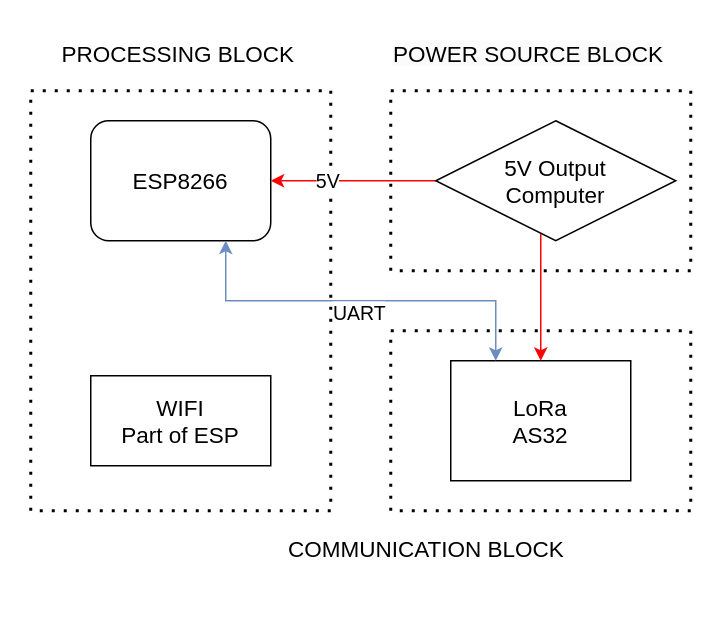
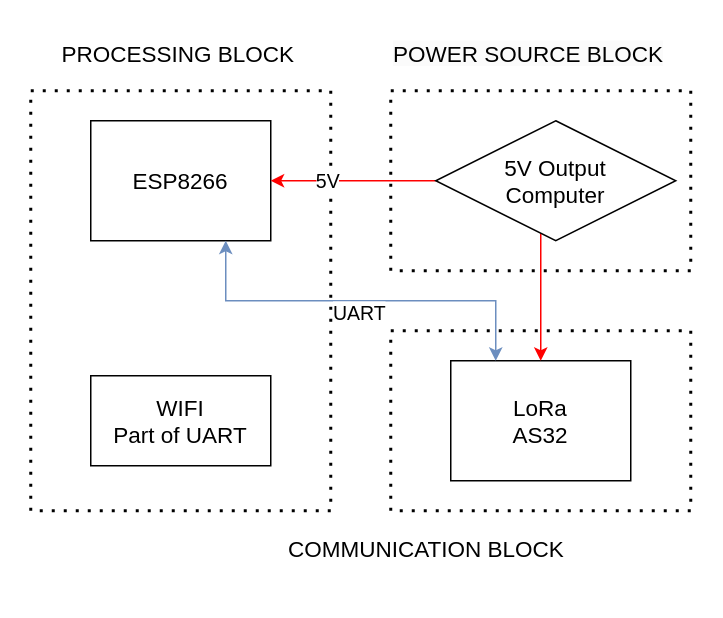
  <mxCell id="0" />
  <mxCell id="1" parent="0" />
- <mxCell id="2" value="&lt;font style=&quot;font-size: 15px;&quot;&gt;ESP8266&lt;/font&gt;" style="whiteSpace=wrap;html=1;fontSize=11;rounded=1;" vertex="1" parent="1"><mxGeometry x="60" y="80" width="120" height="80" as="geometry" /></mxCell>
+ <mxCell id="2" value="&lt;font style=&quot;font-size: 15px;&quot;&gt;ESP8266&lt;/font&gt;" style="whiteSpace=wrap;html=1;rounded=0;fontSize=11;" vertex="1" parent="1"><mxGeometry x="60" y="80" width="120" height="80" as="geometry" /></mxCell>
  <mxCell id="3" value="&lt;div&gt;&lt;span style=&quot;font-size: 15px;&quot;&gt;LoRa&lt;/span&gt;&lt;/div&gt;&lt;div&gt;&lt;span style=&quot;font-size: 15px;&quot;&gt;AS32&lt;/span&gt;&lt;/div&gt;" style="whiteSpace=wrap;html=1;rounded=0;" vertex="1" parent="1"><mxGeometry x="300" y="240" width="120" height="80" as="geometry" /></mxCell>
  <mxCell id="4" value="&lt;div style=&quot;text-align: center;&quot;&gt;&lt;span style=&quot;background-color: initial; font-size: 15px;&quot;&gt;PROCESSING BLOCK&lt;/span&gt;&lt;/div&gt;" style="text;whiteSpace=wrap;html=1;" vertex="1" parent="1"><mxGeometry x="39" y="20" width="181" height="30" as="geometry" /></mxCell>
  <mxCell id="5" value="&lt;div style=&quot;text-align: center;&quot;&gt;&lt;span style=&quot;background-color: initial; font-size: 15px;&quot;&gt;COMMUNICATION BLOCK&lt;/span&gt;&lt;/div&gt;" style="text;whiteSpace=wrap;html=1;" vertex="1" parent="1"><mxGeometry x="190" y="350" width="211" height="40" as="geometry" /></mxCell>
  <mxCell id="6" value="" style="endArrow=none;dashed=1;html=1;dashPattern=1 3;strokeWidth=2;rounded=0;" edge="1" parent="1"><mxGeometry width="50" height="50" relative="1" as="geometry"><mxPoint x="20" y="60" as="sourcePoint" /><mxPoint x="20" y="60" as="targetPoint" /><Array as="points"><mxPoint x="220" y="60" /><mxPoint x="220" y="340" /><mxPoint x="20" y="340" /></Array></mxGeometry></mxCell>
  <mxCell id="7" value="" style="endArrow=none;dashed=1;html=1;dashPattern=1 3;strokeWidth=2;rounded=0;" edge="1" parent="1"><mxGeometry width="50" height="50" relative="1" as="geometry"><mxPoint x="260" y="220" as="sourcePoint" /><mxPoint x="260" y="220" as="targetPoint" /><Array as="points"><mxPoint x="460" y="220" /><mxPoint x="460" y="340" /><mxPoint x="260" y="340" /></Array></mxGeometry></mxCell>
  <mxCell id="8" value="" style="endArrow=none;dashed=1;html=1;dashPattern=1 3;strokeWidth=2;rounded=0;" edge="1" parent="1"><mxGeometry width="50" height="50" relative="1" as="geometry"><mxPoint x="260" y="60" as="sourcePoint" /><mxPoint x="260" y="60" as="targetPoint" /><Array as="points"><mxPoint x="460" y="60" /><mxPoint x="460" y="180" /><mxPoint x="260" y="180" /></Array></mxGeometry></mxCell>
  <mxCell id="9" value="&lt;span style=&quot;color: rgb(0, 0, 0); font-family: Helvetica; font-size: 15px; font-style: normal; font-variant-ligatures: normal; font-variant-caps: normal; font-weight: 400; letter-spacing: normal; orphans: 2; text-align: center; text-indent: 0px; text-transform: none; widows: 2; word-spacing: 0px; -webkit-text-stroke-width: 0px; white-space: normal; background-color: rgb(251, 251, 251); text-decoration-thickness: initial; text-decoration-style: initial; text-decoration-color: initial; display: inline !important; float: none;&quot;&gt;POWER SOURCE BLOCK&lt;/span&gt;" style="text;whiteSpace=wrap;html=1;" vertex="1" parent="1"><mxGeometry x="260" y="20" width="190" height="40" as="geometry" /></mxCell>
  <mxCell id="10" style="edgeStyle=orthogonalEdgeStyle;rounded=0;orthogonalLoop=1;jettySize=auto;html=1;entryX=1;entryY=0.5;entryDx=0;entryDy=0;strokeColor=#FF0000;" edge="1" parent="1" source="13" target="2"><mxGeometry relative="1" as="geometry" /></mxCell>
  <mxCell id="11" value="5V" style="edgeLabel;html=1;align=center;verticalAlign=middle;resizable=0;points=[];fontSize=13;" vertex="1" connectable="0" parent="10"><mxGeometry x="-0.053" y="-1" relative="1" as="geometry"><mxPoint x="-21" as="offset" /></mxGeometry></mxCell>
  <mxCell id="12" style="edgeStyle=orthogonalEdgeStyle;rounded=0;orthogonalLoop=1;jettySize=auto;html=1;strokeColor=#FF0000;" edge="1" parent="1" source="13"><mxGeometry relative="1" as="geometry"><Array as="points"><mxPoint x="360" y="240" /></Array><mxPoint x="360" y="240" as="targetPoint" /></mxGeometry></mxCell>
  <mxCell id="13" value="&lt;span style=&quot;font-size: 15px;&quot;&gt;5V Output&lt;/span&gt;&lt;div&gt;&lt;span style=&quot;font-size: 15px;&quot;&gt;Computer&lt;/span&gt;&lt;/div&gt;" style="rhombus;whiteSpace=wrap;html=1;" vertex="1" parent="1"><mxGeometry x="290" y="80" width="160" height="80" as="geometry" /></mxCell>
  <mxCell id="14" value="" style="endArrow=classic;startArrow=classic;html=1;rounded=0;entryX=0.75;entryY=1;entryDx=0;entryDy=0;exitX=0.25;exitY=0;exitDx=0;exitDy=0;fillColor=#dae8fc;strokeColor=#6c8ebf;" edge="1" parent="1" source="3" target="2"><mxGeometry width="50" height="50" relative="1" as="geometry"><mxPoint x="90" y="240" as="sourcePoint" /><mxPoint x="140" y="190" as="targetPoint" /><Array as="points"><mxPoint x="330" y="200" /><mxPoint x="150" y="200" /></Array></mxGeometry></mxCell>
  <mxCell id="15" value="&lt;font style=&quot;font-size: 13px;&quot;&gt;UART&lt;/font&gt;" style="edgeLabel;html=1;align=center;verticalAlign=middle;resizable=0;points=[];" vertex="1" connectable="0" parent="14"><mxGeometry x="0.17" relative="1" as="geometry"><mxPoint x="20" y="7" as="offset" /></mxGeometry></mxCell>
- <mxCell id="16" value="&lt;font style=&quot;font-size: 15px;&quot;&gt;WIFI&lt;/font&gt;&lt;div style=&quot;font-size: 15px;&quot;&gt;&lt;font style=&quot;font-size: 15px;&quot;&gt;Part of ESP&lt;/font&gt;&lt;/div&gt;" style="whiteSpace=wrap;html=1;fontSize=11;rounded=0;" vertex="1" parent="1"><mxGeometry x="60" y="250" width="120" height="60" as="geometry" /></mxCell>
+ <mxCell id="16" value="&lt;font style=&quot;font-size: 15px;&quot;&gt;WIFI&lt;/font&gt;&lt;div style=&quot;font-size: 15px;&quot;&gt;&lt;font style=&quot;font-size: 15px;&quot;&gt;Part of UART&lt;/font&gt;&lt;/div&gt;" style="whiteSpace=wrap;html=1;fontSize=11;rounded=0;" vertex="1" parent="1"><mxGeometry x="60" y="250" width="120" height="60" as="geometry" /></mxCell>
